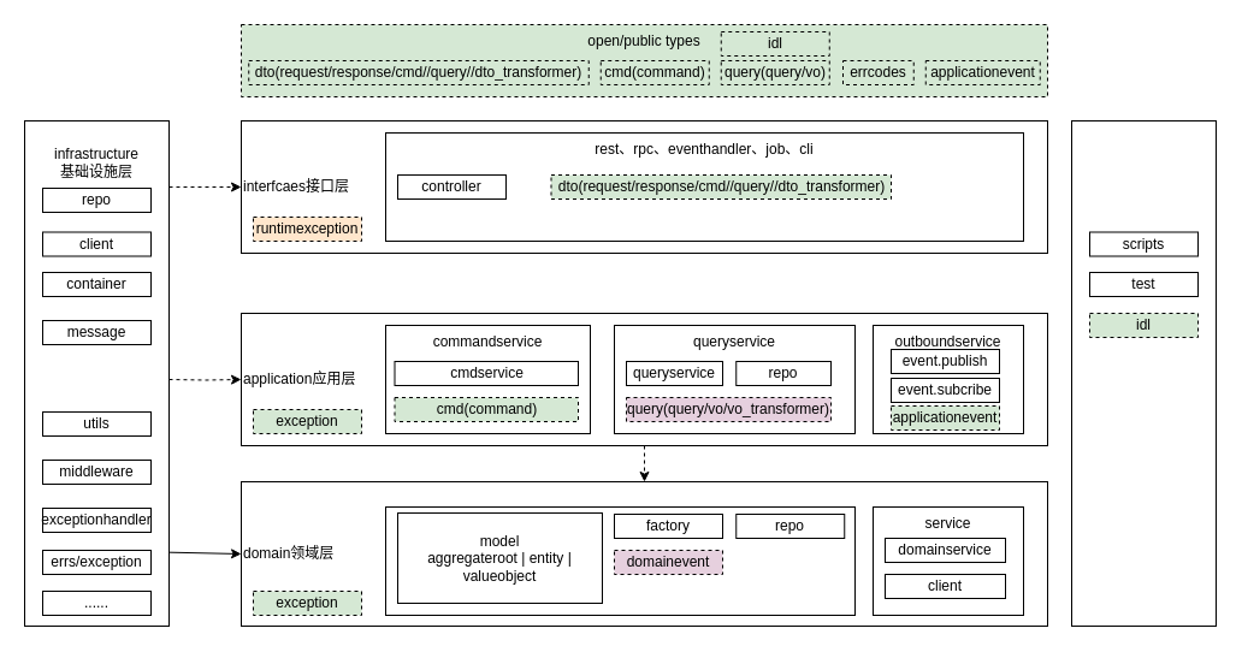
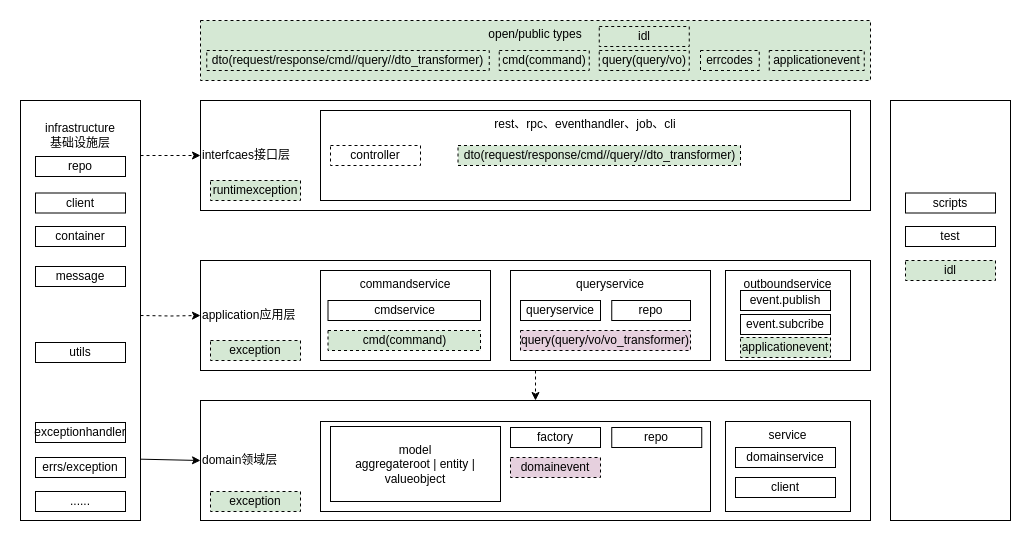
  <mxCell id="0" />
  <mxCell id="1" parent="0" />
  <mxCell id="2" value="domain领域层" style="rounded=0;whiteSpace=wrap;align=left;" vertex="1" parent="1"><mxGeometry x="200" y="400" width="670" height="120" as="geometry" /></mxCell>
  <mxCell id="3" value="" style="rounded=0;whiteSpace=wrap;verticalAlign=top;" vertex="1" parent="1"><mxGeometry x="320" y="421" width="390" height="90" as="geometry" /></mxCell>
  <mxCell id="4" value="service" style="rounded=0;whiteSpace=wrap;horizontal=1;verticalAlign=top;" vertex="1" parent="1"><mxGeometry x="725" y="421" width="125" height="90" as="geometry" /></mxCell>
  <mxCell id="5" value="model&#10;aggregateroot | entity | valueobject" style="rounded=0;whiteSpace=wrap;fontStyle=0;verticalAlign=middle;" vertex="1" parent="1"><mxGeometry x="330" y="426" width="170" height="75" as="geometry" /></mxCell>
  <mxCell id="6" value="repo" style="rounded=0;whiteSpace=wrap;" vertex="1" parent="1"><mxGeometry x="611.25" y="427" width="90" height="20" as="geometry" /></mxCell>
  <mxCell id="7" value="domainevent" style="rounded=0;whiteSpace=wrap;dashed=1;fillColor=#E6D0DE;" vertex="1" parent="1"><mxGeometry x="510" y="457" width="90" height="20" as="geometry" /></mxCell>
  <mxCell id="8" value="application应用层" style="rounded=0;whiteSpace=wrap;align=left;" vertex="1" parent="1"><mxGeometry x="200" y="260" width="670" height="110" as="geometry" /></mxCell>
  <mxCell id="9" value="queryservice" style="rounded=0;whiteSpace=wrap;verticalAlign=top;" vertex="1" parent="1"><mxGeometry x="510" y="270" width="200" height="90" as="geometry" /></mxCell>
  <mxCell id="10" value="outboundservice" style="rounded=0;whiteSpace=wrap;verticalAlign=top;" vertex="1" parent="1"><mxGeometry x="725" y="270" width="125" height="90" as="geometry" /></mxCell>
  <mxCell id="11" value="query(query/vo/vo_transformer)" style="rounded=0;whiteSpace=wrap;fillColor=#E6D0DE;dashed=1;" vertex="1" parent="1"><mxGeometry x="520" y="330" width="170" height="20" as="geometry" /></mxCell>
  <mxCell id="12" value="queryservice" style="rounded=0;whiteSpace=wrap;fillColor=none;" vertex="1" parent="1"><mxGeometry x="520" y="300" width="80" height="20" as="geometry" /></mxCell>
  <mxCell id="13" value="interfcaes接口层" style="rounded=0;whiteSpace=wrap;align=left;" vertex="1" parent="1"><mxGeometry x="200" y="100" width="670" height="110" as="geometry" /></mxCell>
  <mxCell id="14" value="rest、rpc、eventhandler、job、cli" style="rounded=0;whiteSpace=wrap;verticalAlign=top;" vertex="1" parent="1"><mxGeometry x="320" y="110" width="530" height="90" as="geometry" /></mxCell>
- <mxCell id="15" value="controller" style="rounded=0;whiteSpace=wrap;" vertex="1" parent="1"><mxGeometry x="330" y="145" width="90" height="20" as="geometry" /></mxCell>
+ <mxCell id="15" value="controller" style="rounded=0;whiteSpace=wrap;dashed=1;" vertex="1" parent="1"><mxGeometry x="330" y="145" width="90" height="20" as="geometry" /></mxCell>
  <mxCell id="16" value="" style="endArrow=classic;html=1;exitX=0.5;exitY=1;exitDx=0;exitDy=0;entryX=0.5;entryY=0;entryDx=0;entryDy=0;dashed=1;" edge="1" parent="1" source="8" target="2"><mxGeometry width="50" height="50" relative="1" as="geometry"><mxPoint x="555" y="370" as="sourcePoint" /><mxPoint x="387.5" y="400" as="targetPoint" /></mxGeometry></mxCell>
  <mxCell id="17" value="" style="edgeStyle=orthogonalEdgeStyle;rounded=0;orthogonalLoop=1;jettySize=auto;html=1;dashed=1;strokeWidth=1;fontStyle=0;" edge="1" parent="1" target="8"><mxGeometry relative="1" as="geometry"><mxPoint x="140" y="315" as="sourcePoint" /></mxGeometry></mxCell>
  <mxCell id="18" value="&#10;infrastructure&#10;基础设施层" style="rounded=0;whiteSpace=wrap;align=center;verticalAlign=top;" vertex="1" parent="1"><mxGeometry x="20" y="100" width="120" height="420" as="geometry" /></mxCell>
  <mxCell id="19" value="" style="endArrow=classic;html=1;exitX=1;exitY=0.854;exitDx=0;exitDy=0;entryX=0;entryY=0.5;entryDx=0;entryDy=0;dashed=0;exitPerimeter=0;" edge="1" parent="1" source="18" target="2"><mxGeometry width="50" height="50" relative="1" as="geometry"><mxPoint x="490" y="370" as="sourcePoint" /><mxPoint x="350" y="410" as="targetPoint" /></mxGeometry></mxCell>
  <mxCell id="20" value="" style="endArrow=classic;html=1;exitX=1;exitY=0.131;exitDx=0;exitDy=0;entryX=0;entryY=0.5;entryDx=0;entryDy=0;dashed=1;exitPerimeter=0;" edge="1" parent="1" source="18" target="13"><mxGeometry width="50" height="50" relative="1" as="geometry"><mxPoint x="500" y="380" as="sourcePoint" /><mxPoint x="360" y="420" as="targetPoint" /></mxGeometry></mxCell>
  <mxCell id="21" value="repo" style="rounded=0;whiteSpace=wrap;" vertex="1" parent="1"><mxGeometry x="35" y="156" width="90" height="20" as="geometry" /></mxCell>
  <mxCell id="22" value="container" style="rounded=0;whiteSpace=wrap;" vertex="1" parent="1"><mxGeometry x="35" y="226" width="90" height="20" as="geometry" /></mxCell>
  <mxCell id="23" value="client" style="rounded=0;whiteSpace=wrap;" vertex="1" parent="1"><mxGeometry x="35" y="192.5" width="90" height="20" as="geometry" /></mxCell>
  <mxCell id="24" value="utils" style="rounded=0;whiteSpace=wrap;" vertex="1" parent="1"><mxGeometry x="35" y="342" width="90" height="20" as="geometry" /></mxCell>
- <mxCell id="25" value="middleware" style="rounded=0;whiteSpace=wrap;" vertex="1" parent="1"><mxGeometry x="35" y="382" width="90" height="20" as="geometry" /></mxCell>
  <mxCell id="26" value="event.publish" style="rounded=0;whiteSpace=wrap;" vertex="1" parent="1"><mxGeometry x="740" y="290" width="90" height="20" as="geometry" /></mxCell>
  <mxCell id="27" value="event.subcribe" style="rounded=0;whiteSpace=wrap;" vertex="1" parent="1"><mxGeometry x="740" y="314" width="90" height="20" as="geometry" /></mxCell>
  <mxCell id="28" value="message" style="rounded=0;whiteSpace=wrap;" vertex="1" parent="1"><mxGeometry x="35" y="266" width="90" height="20" as="geometry" /></mxCell>
  <mxCell id="29" value="factory" style="rounded=0;whiteSpace=wrap;" vertex="1" parent="1"><mxGeometry x="510" y="427" width="90" height="20" as="geometry" /></mxCell>
  <mxCell id="30" value="exceptionhandler" style="rounded=0;whiteSpace=wrap;" vertex="1" parent="1"><mxGeometry x="35" y="422" width="90" height="20" as="geometry" /></mxCell>
  <mxCell id="31" value="open/public types" style="rounded=0;whiteSpace=wrap;html=1;dashed=1;fillColor=#D5E8D4;verticalAlign=top;" vertex="1" parent="1"><mxGeometry x="200" y="20" width="670" height="60" as="geometry" /></mxCell>
  <mxCell id="32" value="applicationevent" style="rounded=0;whiteSpace=wrap;dashed=1;fillColor=#D5E8D4;" vertex="1" parent="1"><mxGeometry x="768.75" width="95" height="20" as="geometry" y="50" /></mxCell>
  <mxCell id="33" value="exception" style="rounded=0;whiteSpace=wrap;fillColor=#D5E8D4;dashed=1;" vertex="1" parent="1"><mxGeometry x="210" y="491" width="90" height="20" as="geometry" /></mxCell>
  <mxCell id="34" value="domainservice" style="rounded=0;whiteSpace=wrap;fillColor=none;" vertex="1" parent="1"><mxGeometry x="735" y="447" width="100" height="20" as="geometry" /></mxCell>
  <mxCell id="35" value="client" style="rounded=0;whiteSpace=wrap;fillColor=none;" vertex="1" parent="1"><mxGeometry x="735" y="477" width="100" height="20" as="geometry" /></mxCell>
  <mxCell id="36" value="dto(request/response/cmd//query//dto_transformer)" style="rounded=0;whiteSpace=wrap;fillColor=#D5E8D4;dashed=1;" vertex="1" parent="1"><mxGeometry x="457.5" y="145" width="282.5" height="20" as="geometry" /></mxCell>
  <mxCell id="37" value="query(query/vo)" style="rounded=0;whiteSpace=wrap;fillColor=#D5E8D4;dashed=1;" vertex="1" parent="1"><mxGeometry x="598.75" width="90" height="20" as="geometry" y="50" /></mxCell>
- <mxCell id="38" value="runtimexception" style="rounded=0;whiteSpace=wrap;fillColor=#ffe6cc;dashed=1;" vertex="1" parent="1"><mxGeometry x="210" y="180" width="90" height="20" as="geometry" /></mxCell>
+ <mxCell id="38" value="runtimexception" style="rounded=0;whiteSpace=wrap;fillColor=#D5E8D4;dashed=1;" vertex="1" parent="1"><mxGeometry x="210" y="180" width="90" height="20" as="geometry" /></mxCell>
  <mxCell id="39" value="commandservice" style="rounded=0;whiteSpace=wrap;verticalAlign=top;" vertex="1" parent="1"><mxGeometry x="320" y="270" width="170" height="90" as="geometry" /></mxCell>
  <mxCell id="40" value="cmdservice" style="rounded=0;whiteSpace=wrap;fillColor=none;" vertex="1" parent="1"><mxGeometry x="327.5" y="300" width="152.5" height="20" as="geometry" /></mxCell>
  <mxCell id="41" value="cmd(command)" style="rounded=0;whiteSpace=wrap;fillColor=#D5E8D4;dashed=1;" vertex="1" parent="1"><mxGeometry x="327.5" y="330" width="152.5" height="20" as="geometry" /></mxCell>
  <mxCell id="42" value="cmd(command)" style="rounded=0;whiteSpace=wrap;fillColor=#D5E8D4;dashed=1;" vertex="1" parent="1"><mxGeometry x="498.75" width="90" height="20" as="geometry" y="50" /></mxCell>
  <mxCell id="43" value="repo" style="rounded=0;whiteSpace=wrap;" vertex="1" parent="1"><mxGeometry x="611.25" y="300" width="78.75" height="20" as="geometry" /></mxCell>
  <mxCell id="44" value="exception" style="rounded=0;whiteSpace=wrap;fillColor=#D5E8D4;dashed=1;" vertex="1" parent="1"><mxGeometry x="210" y="340" width="90" height="20" as="geometry" /></mxCell>
  <mxCell id="45" value="errcodes" style="rounded=0;whiteSpace=wrap;fillColor=#D5E8D4;dashed=1;" vertex="1" parent="1"><mxGeometry x="700" width="58.75" height="20" as="geometry" y="50" /></mxCell>
  <mxCell id="46" value="errs/exception" style="rounded=0;whiteSpace=wrap;" vertex="1" parent="1"><mxGeometry x="35" y="457" width="90" height="20" as="geometry" /></mxCell>
  <mxCell id="47" value="......" style="rounded=0;whiteSpace=wrap;" vertex="1" parent="1"><mxGeometry x="35" y="491" width="90" height="20" as="geometry" /></mxCell>
  <mxCell id="48" value="applicationevent" style="rounded=0;whiteSpace=wrap;fillColor=#D5E8D4;dashed=1;" vertex="1" parent="1"><mxGeometry x="740" y="337" width="90" height="20" as="geometry" /></mxCell>
  <mxCell id="49" value="dto(request/response/cmd//query//dto_transformer)" style="rounded=0;whiteSpace=wrap;fillColor=#D5E8D4;dashed=1;" vertex="1" parent="1"><mxGeometry x="206.25" width="282.5" height="20" as="geometry" y="50" /></mxCell>
  <mxCell id="50" value="" style="rounded=0;whiteSpace=wrap;align=center;verticalAlign=top;" vertex="1" parent="1"><mxGeometry x="890" y="100" width="120" height="420" as="geometry" /></mxCell>
  <mxCell id="51" value="scripts" style="rounded=0;whiteSpace=wrap;" vertex="1" parent="1"><mxGeometry x="905" y="192.5" width="90" height="20" as="geometry" /></mxCell>
  <mxCell id="52" value="test" style="rounded=0;whiteSpace=wrap;" vertex="1" parent="1"><mxGeometry x="905" y="226" width="90" height="20" as="geometry" /></mxCell>
  <mxCell id="53" value="idl" style="rounded=0;whiteSpace=wrap;fillColor=#D5E8D4;dashed=1;" vertex="1" parent="1"><mxGeometry x="905" y="260" width="90" height="20" as="geometry" /></mxCell>
  <mxCell id="54" value="idl" style="rounded=0;whiteSpace=wrap;fillColor=#D5E8D4;dashed=1;" vertex="1" parent="1"><mxGeometry x="598.75" y="26" width="90" height="20" as="geometry" /></mxCell>
